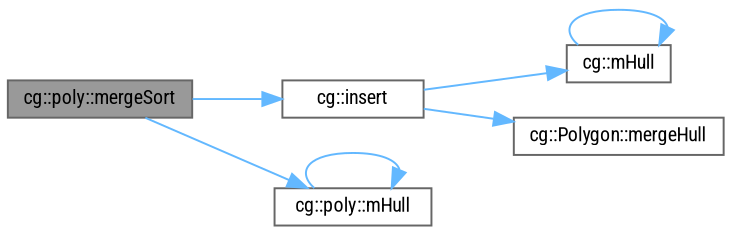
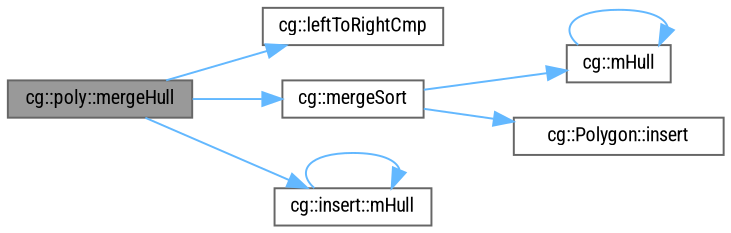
  digraph {
    fontname="Roboto Condensed"
    rankdir=LR
    node [color=grey40 fillcolor=white fontname="Roboto Condensed" fontsize=10 shape=box style=filled]
    edge [color=steelblue1 fontname="Roboto Condensed" fontsize=10 labelfontname=Helvetica labelfontsize=10 style=solid]
-   n1 [color=gray40 fillcolor=grey60 fontcolor=black height=0.2 label="cg::poly::mergeSort" width=0.4]
-   n3 [height=0.2 label="cg::insert" width=0.4]
-   n4 [height=0.2 label="cg::poly::mHull" width=0.4]
+   n1 [color=gray40 fillcolor=grey60 fontcolor=black height=0.2 label="cg::poly::mergeHull" width=0.4]
+   n2 [height=0.2 label="cg::leftToRightCmp" width=0.4]
+   n3 [height=0.2 label="cg::mergeSort" width=0.4]
+   n4 [height=0.2 label="cg::insert::mHull" width=0.4]
    n5 [height=0.2 label="cg::mHull" width=0.4]
-   n6 [height=0.2 label="cg::Polygon::mergeHull" width=0.4]
+   n6 [height=0.2 label="cg::Polygon::insert" width=0.4]
+   n1 -> n2
    n1 -> n3
    n1 -> n4
    n3 -> n5
    n3 -> n6
    n4 -> n4
    n5 -> n5
  }
